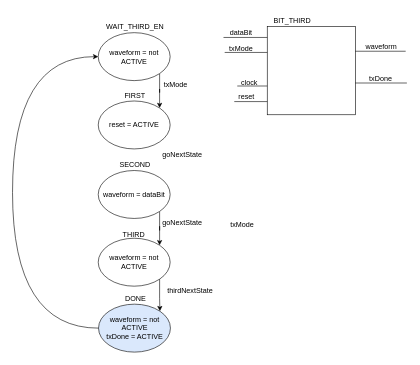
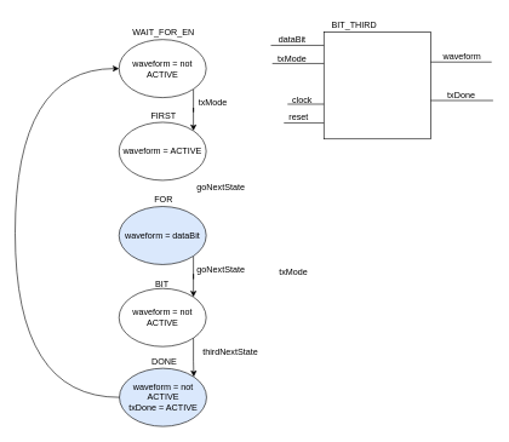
  <mxCell id="0" />
  <mxCell id="1" parent="0" />
  <mxCell id="2" value="" style="line;strokeWidth=1;html=1;" parent="1" vertex="1"><mxGeometry x="586" y="133" width="92" height="10" as="geometry" /></mxCell>
  <mxCell id="3" style="edgeStyle=orthogonalEdgeStyle;rounded=0;orthogonalLoop=1;jettySize=auto;html=1;exitX=1;exitY=1;exitDx=0;exitDy=0;entryX=1;entryY=0;entryDx=0;entryDy=0;" parent="1" source="4" target="13" edge="1"><mxGeometry relative="1" as="geometry" /></mxCell>
  <mxCell id="4" value="waveform = not ACTIVE" style="ellipse;whiteSpace=wrap;html=1;" parent="1" vertex="1"><mxGeometry x="163" y="54" width="120" height="80" as="geometry" /></mxCell>
- <mxCell id="5" value="WAIT_THIRD_EN" style="text;html=1;align=center;verticalAlign=middle;resizable=0;points=[];autosize=1;strokeColor=none;fillColor=none;" parent="1" vertex="1"><mxGeometry x="172" y="31" width="104" height="27" as="geometry" /></mxCell>
+ <mxCell id="5" value="WAIT_FOR_EN" style="text;html=1;align=center;verticalAlign=middle;resizable=0;points=[];autosize=1;strokeColor=none;fillColor=none;" parent="1" vertex="1"><mxGeometry x="172" y="31" width="104" height="27" as="geometry" /></mxCell>
  <mxCell id="6" value="txMode" style="text;html=1;align=center;verticalAlign=middle;resizable=0;points=[];autosize=1;strokeColor=none;fillColor=none;" parent="1" vertex="1"><mxGeometry x="263" y="127" width="58" height="27" as="geometry" /></mxCell>
  <mxCell id="7" value="goNextState" style="text;html=1;align=center;verticalAlign=middle;resizable=0;points=[];autosize=1;strokeColor=none;fillColor=none;" parent="1" vertex="1"><mxGeometry x="260" y="244" width="85" height="27" as="geometry" /></mxCell>
  <mxCell id="8" value="goNextState" style="text;html=1;align=center;verticalAlign=middle;resizable=0;points=[];autosize=1;strokeColor=none;fillColor=none;" parent="1" vertex="1"><mxGeometry x="260" y="357" width="85" height="27" as="geometry" /></mxCell>
  <mxCell id="9" value="txMode" style="text;html=1;align=center;verticalAlign=middle;resizable=0;points=[];autosize=1;strokeColor=none;fillColor=none;" parent="1" vertex="1"><mxGeometry x="374" y="360" width="58" height="27" as="geometry" /></mxCell>
  <mxCell id="10" value="" style="group" parent="1" connectable="0" vertex="1"><mxGeometry x="163" y="377" width="120" height="100" as="geometry" /></mxCell>
  <mxCell id="11" value="waveform = not ACTIVE" style="ellipse;whiteSpace=wrap;html=1;" parent="10" vertex="1"><mxGeometry y="20" width="120" height="80" as="geometry" /></mxCell>
- <mxCell id="12" value="THIRD" style="text;html=1;align=center;verticalAlign=middle;resizable=0;points=[];autosize=1;strokeColor=none;fillColor=none;" parent="10" vertex="1"><mxGeometry x="31" width="56" height="27" as="geometry" /></mxCell>
- <mxCell id="13" value="reset = ACTIVE" style="ellipse;whiteSpace=wrap;html=1;" parent="1" vertex="1"><mxGeometry x="163" y="168" width="120" height="80" as="geometry" /></mxCell>
+ <mxCell id="12" value="BIT" style="text;html=1;align=center;verticalAlign=middle;resizable=0;points=[];autosize=1;strokeColor=none;fillColor=none;" parent="10" vertex="1"><mxGeometry x="31" width="56" height="27" as="geometry" /></mxCell>
+ <mxCell id="13" value="waveform = ACTIVE" style="ellipse;whiteSpace=wrap;html=1;" parent="1" vertex="1"><mxGeometry x="163" y="168" width="120" height="80" as="geometry" /></mxCell>
  <mxCell id="14" value="FIRST" style="text;html=1;align=center;verticalAlign=middle;resizable=0;points=[];autosize=1;strokeColor=none;fillColor=none;" parent="1" vertex="1"><mxGeometry x="196.5" y="145" width="54" height="27" as="geometry" /></mxCell>
  <mxCell id="15" style="edgeStyle=orthogonalEdgeStyle;rounded=0;orthogonalLoop=1;jettySize=auto;html=1;exitX=1;exitY=1;exitDx=0;exitDy=0;entryX=1;entryY=0;entryDx=0;entryDy=0;" parent="1" source="16" target="11" edge="1"><mxGeometry relative="1" as="geometry" /></mxCell>
- <mxCell id="16" value="waveform = dataBit" style="ellipse;whiteSpace=wrap;html=1;" parent="1" vertex="1"><mxGeometry x="163" y="284" width="120" height="80" as="geometry" /></mxCell>
- <mxCell id="17" value="SECOND" style="text;html=1;align=center;verticalAlign=middle;resizable=0;points=[];autosize=1;strokeColor=none;fillColor=none;" parent="1" vertex="1"><mxGeometry x="188.5" y="261" width="70" height="27" as="geometry" /></mxCell>
+ <mxCell id="16" value="waveform = dataBit" style="ellipse;whiteSpace=wrap;html=1;fillColor=#dae8fc;" parent="1" vertex="1"><mxGeometry x="163" y="284" width="120" height="80" as="geometry" /></mxCell>
+ <mxCell id="17" value="FOR" style="text;html=1;align=center;verticalAlign=middle;resizable=0;points=[];autosize=1;strokeColor=none;fillColor=none;" parent="1" vertex="1"><mxGeometry x="188.5" y="261" width="70" height="27" as="geometry" /></mxCell>
  <mxCell id="18" value="" style="group" parent="1" connectable="0" vertex="1"><mxGeometry x="163.5" y="485" width="120" height="102" as="geometry" /></mxCell>
  <mxCell id="19" value="waveform = not ACTIVE&lt;br&gt;txDone = ACTIVE" style="ellipse;whiteSpace=wrap;html=1;fillColor=#dae8fc;" parent="18" vertex="1"><mxGeometry y="22" width="120" height="80" as="geometry" /></mxCell>
  <mxCell id="20" value="DONE" style="text;html=1;align=center;verticalAlign=middle;resizable=0;points=[];autosize=1;strokeColor=none;fillColor=none;" parent="18" vertex="1"><mxGeometry x="34" width="54" height="27" as="geometry" /></mxCell>
  <mxCell id="21" style="edgeStyle=orthogonalEdgeStyle;rounded=0;orthogonalLoop=1;jettySize=auto;html=1;exitX=1;exitY=1;exitDx=0;exitDy=0;entryX=1;entryY=0;entryDx=0;entryDy=0;" parent="1" source="11" target="19" edge="1"><mxGeometry relative="1" as="geometry" /></mxCell>
  <mxCell id="22" value="thirdNextState" style="text;html=1;align=center;verticalAlign=middle;resizable=0;points=[];autosize=1;strokeColor=none;fillColor=none;" parent="1" vertex="1"><mxGeometry x="268" y="471" width="95" height="27" as="geometry" /></mxCell>
  <mxCell id="23" style="edgeStyle=orthogonalEdgeStyle;rounded=0;orthogonalLoop=1;jettySize=auto;html=1;exitX=0;exitY=0.5;exitDx=0;exitDy=0;entryX=0;entryY=0.5;entryDx=0;entryDy=0;curved=1;" parent="1" source="19" target="4" edge="1"><mxGeometry relative="1" as="geometry"><Array as="points"><mxPoint x="20" y="547" /><mxPoint x="20" y="94" /></Array></mxGeometry></mxCell>
  <mxCell id="24" value="BIT_THIRD" style="text;html=1;strokeColor=none;fillColor=none;align=center;verticalAlign=middle;whiteSpace=wrap;rounded=0;" parent="1" vertex="1"><mxGeometry x="457" y="20" width="60" height="30" as="geometry" /></mxCell>
  <mxCell id="25" value="" style="line;strokeWidth=1;html=1;" parent="1" vertex="1"><mxGeometry x="395" y="138" width="192" height="10" as="geometry" /></mxCell>
  <mxCell id="26" value="" style="line;strokeWidth=1;html=1;" parent="1" vertex="1"><mxGeometry x="390" y="164" width="194" height="10" as="geometry" /></mxCell>
  <mxCell id="27" value="" style="line;strokeWidth=1;html=1;" parent="1" vertex="1"><mxGeometry x="584" y="80" width="92" height="10" as="geometry" /></mxCell>
  <mxCell id="28" value="" style="line;strokeWidth=1;html=1;" parent="1" vertex="1"><mxGeometry x="372" y="57" width="105" height="10" as="geometry" /></mxCell>
  <mxCell id="29" value="" style="line;strokeWidth=1;html=1;" parent="1" vertex="1"><mxGeometry x="374" y="82" width="88" height="10" as="geometry" /></mxCell>
  <mxCell id="30" value="" style="whiteSpace=wrap;html=1;aspect=fixed;" parent="1" vertex="1"><mxGeometry x="445" y="44" width="147" height="147" as="geometry" /></mxCell>
  <mxCell id="31" value="reset" style="text;html=1;align=center;verticalAlign=middle;resizable=0;points=[];autosize=1;strokeColor=none;fillColor=none;" parent="1" vertex="1"><mxGeometry x="387" y="147" width="46" height="27" as="geometry" /></mxCell>
  <mxCell id="32" value="clock" style="text;html=1;align=center;verticalAlign=middle;resizable=0;points=[];autosize=1;strokeColor=none;fillColor=none;" parent="1" vertex="1"><mxGeometry x="392" y="123" width="46" height="27" as="geometry" /></mxCell>
  <mxCell id="33" value="waveform" style="text;html=1;align=center;verticalAlign=middle;resizable=0;points=[];autosize=1;strokeColor=none;fillColor=none;" parent="1" vertex="1"><mxGeometry x="599" y="63" width="71" height="27" as="geometry" /></mxCell>
  <mxCell id="34" value="dataBit" style="text;html=1;align=center;verticalAlign=middle;resizable=0;points=[];autosize=1;strokeColor=none;fillColor=none;" parent="1" vertex="1"><mxGeometry x="373" y="41" width="56" height="27" as="geometry" /></mxCell>
  <mxCell id="35" value="txMode" style="text;html=1;align=center;verticalAlign=middle;resizable=0;points=[];autosize=1;strokeColor=none;fillColor=none;" parent="1" vertex="1"><mxGeometry x="372" y="67" width="58" height="27" as="geometry" /></mxCell>
  <mxCell id="36" value="txDone" style="text;html=1;align=center;verticalAlign=middle;resizable=0;points=[];autosize=1;strokeColor=none;fillColor=none;" parent="1" vertex="1"><mxGeometry x="605" y="117" width="57" height="27" as="geometry" /></mxCell>
